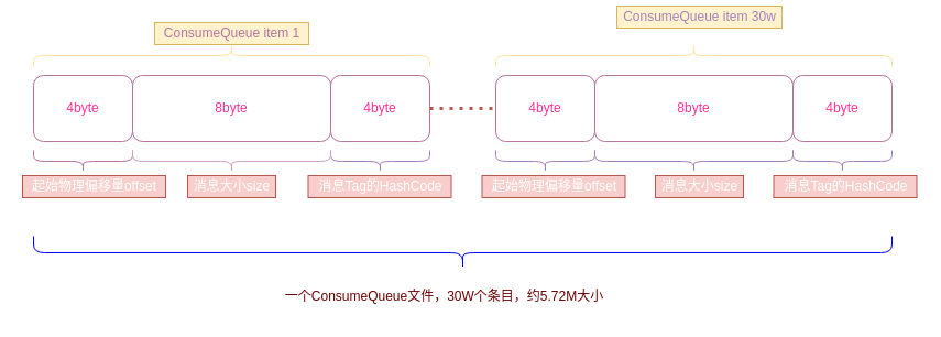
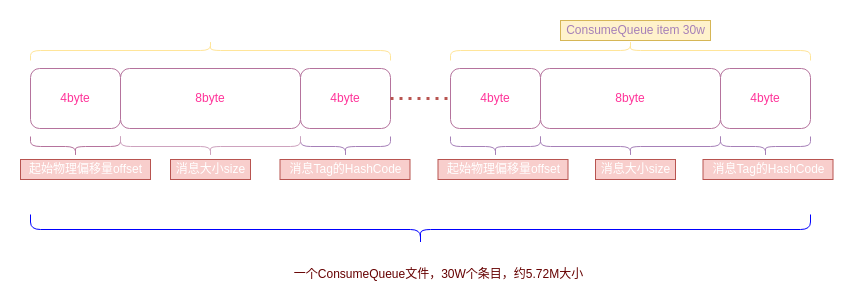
  <mxCell id="0" />
  <mxCell id="1" parent="0" />
  <mxCell id="2" value="4byte" style="rounded=1;whiteSpace=wrap;html=1;fontColor=#FF3399;strokeColor=#B5739D;" vertex="1" parent="1"><mxGeometry x="30" y="68" width="90" height="60" as="geometry" /></mxCell>
  <mxCell id="3" value="8byte" style="rounded=1;whiteSpace=wrap;html=1;fontColor=#FF3399;strokeColor=#B5739D;" vertex="1" parent="1"><mxGeometry x="120" y="68" width="180" height="60" as="geometry" /></mxCell>
  <mxCell id="4" value="4byte" style="rounded=1;whiteSpace=wrap;html=1;fontColor=#FF3399;strokeColor=#B5739D;" vertex="1" parent="1"><mxGeometry x="300" y="68" width="90" height="60" as="geometry" /></mxCell>
- <mxCell id="5" value="ConsumeQueue item 1" style="text;html=1;resizable=0;points=[];autosize=1;align=center;verticalAlign=top;spacingTop=-4;fillColor=#fff2cc;strokeColor=#d6b656;fontColor=#B5739D;" vertex="1" parent="1"><mxGeometry x="140" y="20" width="140" height="20" as="geometry" /></mxCell>
  <mxCell id="6" value="&lt;span style=&quot;white-space: normal&quot;&gt;4byte&lt;/span&gt;" style="rounded=1;whiteSpace=wrap;html=1;fontColor=#FF3399;strokeColor=#B5739D;" vertex="1" parent="1"><mxGeometry x="450" y="68" width="90" height="60" as="geometry" /></mxCell>
  <mxCell id="7" value="&lt;span style=&quot;white-space: normal&quot;&gt;8byte&lt;/span&gt;" style="rounded=1;whiteSpace=wrap;html=1;fontColor=#FF3399;strokeColor=#B5739D;" vertex="1" parent="1"><mxGeometry x="540" y="68" width="180" height="60" as="geometry" /></mxCell>
  <mxCell id="8" value="&lt;span style=&quot;white-space: normal&quot;&gt;4byte&lt;/span&gt;" style="rounded=1;whiteSpace=wrap;html=1;fontColor=#FF3399;strokeColor=#B5739D;" vertex="1" parent="1"><mxGeometry x="720" y="68" width="90" height="60" as="geometry" /></mxCell>
- <mxCell id="9" value="ConsumeQueue item 30w" style="text;html=1;resizable=0;points=[];autosize=1;align=center;verticalAlign=top;spacingTop=-4;fillColor=#fff2cc;strokeColor=#d6b656;fontColor=#A680B8;" vertex="1" parent="1"><mxGeometry x="560" y="5" width="150" height="20" as="geometry" /></mxCell>
+ <mxCell id="9" value="ConsumeQueue item 30w" style="text;html=1;resizable=0;points=[];autosize=1;align=center;verticalAlign=top;spacingTop=-4;fillColor=#fff2cc;strokeColor=#d6b656;fontColor=#A680B8;" vertex="1" parent="1"><mxGeometry x="560" y="20" width="150" height="20" as="geometry" /></mxCell>
  <mxCell id="10" value="" style="shape=curlyBracket;whiteSpace=wrap;html=1;rounded=1;flipH=0;flipV=1;direction=north;strokeColor=#FFE599;" vertex="1" parent="1"><mxGeometry x="30" y="40" width="360" height="20" as="geometry" /></mxCell>
  <mxCell id="11" value="" style="shape=curlyBracket;whiteSpace=wrap;html=1;rounded=1;flipH=0;flipV=1;direction=north;strokeColor=#FFE599;" vertex="1" parent="1"><mxGeometry x="450" y="40" width="360" height="20" as="geometry" /></mxCell>
  <mxCell id="12" value="" style="endArrow=none;dashed=1;html=1;dashPattern=1 2;exitX=1;exitY=0.5;exitDx=0;exitDy=0;entryX=0;entryY=0.5;entryDx=0;entryDy=0;fillColor=#f8cecc;strokeColor=#b85450;strokeWidth=3;" edge="1" parent="1" source="4" target="6"><mxGeometry width="50" height="50" relative="1" as="geometry"><mxPoint x="390" y="214" as="sourcePoint" /><mxPoint x="440" y="164" as="targetPoint" /><Array as="points"><mxPoint x="410" y="98" /></Array></mxGeometry></mxCell>
  <mxCell id="13" value="" style="shape=curlyBracket;whiteSpace=wrap;html=1;rounded=1;fontColor=#E6D0DE;direction=north;strokeColor=#B5739D;" vertex="1" parent="1"><mxGeometry x="30" y="136" width="90" height="20" as="geometry" /></mxCell>
  <mxCell id="14" value="" style="shape=curlyBracket;whiteSpace=wrap;html=1;rounded=1;fontColor=#FF3333;direction=north;strokeColor=#A680B8;" vertex="1" parent="1"><mxGeometry x="720" y="136" width="90" height="20" as="geometry" /></mxCell>
  <mxCell id="15" value="" style="shape=curlyBracket;whiteSpace=wrap;html=1;rounded=1;fontColor=#FF3333;direction=north;strokeColor=#A680B8;" vertex="1" parent="1"><mxGeometry x="300" y="136" width="90" height="20" as="geometry" /></mxCell>
  <mxCell id="16" value="" style="shape=curlyBracket;whiteSpace=wrap;html=1;rounded=1;fontColor=#FF3333;direction=north;strokeColor=#A680B8;" vertex="1" parent="1"><mxGeometry x="450" y="136" width="90" height="20" as="geometry" /></mxCell>
  <mxCell id="17" value="" style="shape=curlyBracket;whiteSpace=wrap;html=1;rounded=1;fontColor=#FF3333;direction=north;strokeColor=#A680B8;" vertex="1" parent="1"><mxGeometry x="540" y="136" width="180" height="20" as="geometry" /></mxCell>
  <mxCell id="18" value="" style="shape=curlyBracket;whiteSpace=wrap;html=1;rounded=1;fontColor=#FF3333;direction=north;strokeColor=#CDA2BE;" vertex="1" parent="1"><mxGeometry x="120" y="136" width="180" height="20" as="geometry" /></mxCell>
  <mxCell id="19" value="起始物理偏移量offset" style="text;html=1;resizable=0;points=[];autosize=1;align=center;verticalAlign=top;spacingTop=-4;fillColor=#f8cecc;strokeColor=#b85450;fontColor=#FFFFFF;" vertex="1" parent="1"><mxGeometry x="20" y="159" width="130" height="20" as="geometry" /></mxCell>
  <mxCell id="20" value="起始物理偏移量offset" style="text;html=1;resizable=0;points=[];autosize=1;align=center;verticalAlign=top;spacingTop=-4;fillColor=#f8cecc;strokeColor=#b85450;fontColor=#FFFFFF;" vertex="1" parent="1"><mxGeometry x="437.5" y="159" width="130" height="20" as="geometry" /></mxCell>
  <mxCell id="21" value="消息大小size" style="text;html=1;resizable=0;points=[];autosize=1;align=center;verticalAlign=top;spacingTop=-4;fillColor=#f8cecc;strokeColor=#b85450;fontColor=#FFFFFF;" vertex="1" parent="1"><mxGeometry x="170" y="159" width="80" height="20" as="geometry" /></mxCell>
  <mxCell id="22" value="消息大小size" style="text;html=1;resizable=0;points=[];autosize=1;align=center;verticalAlign=top;spacingTop=-4;fillColor=#f8cecc;strokeColor=#b85450;fontColor=#FFFFFF;" vertex="1" parent="1"><mxGeometry x="595" y="159" width="80" height="20" as="geometry" /></mxCell>
  <mxCell id="23" value="消息Tag的HashCode" style="text;html=1;resizable=0;points=[];autosize=1;align=center;verticalAlign=top;spacingTop=-4;fillColor=#f8cecc;strokeColor=#b85450;fontColor=#FFFFFF;" vertex="1" parent="1"><mxGeometry x="279.5" y="159" width="130" height="20" as="geometry" /></mxCell>
  <mxCell id="24" value="消息Tag的HashCode" style="text;html=1;resizable=0;points=[];autosize=1;align=center;verticalAlign=top;spacingTop=-4;fillColor=#f8cecc;strokeColor=#b85450;fontColor=#FFFFFF;" vertex="1" parent="1"><mxGeometry x="702.5" y="159" width="130" height="20" as="geometry" /></mxCell>
  <mxCell id="25" value="" style="shape=curlyBracket;whiteSpace=wrap;html=1;rounded=1;fontColor=#FF3333;direction=north;strokeColor=#0000FF;" vertex="1" parent="1"><mxGeometry x="30" y="214" width="780" height="30" as="geometry" /></mxCell>
- <mxCell id="26" value="&lt;font color=&quot;#660000&quot;&gt;一个ConsumeQueue文件，30W个条目，约5.72M大小&lt;/font&gt;" style="text;html=1;resizable=0;points=[];autosize=1;align=center;verticalAlign=top;spacingTop=-4;fontColor=#A680B8;" vertex="1" parent="1"><mxGeometry x="252.5" y="259" width="300" height="20" as="geometry" /></mxCell>
+ <mxCell id="26" value="&lt;font color=&quot;#660000&quot;&gt;一个ConsumeQueue文件，30W个条目，约5.72M大小&lt;/font&gt;" style="text;html=1;resizable=0;points=[];autosize=1;align=center;verticalAlign=top;spacingTop=-4;fontColor=#A680B8;" vertex="1" parent="1"><mxGeometry x="287.5" y="264" width="300" height="20" as="geometry" /></mxCell>
